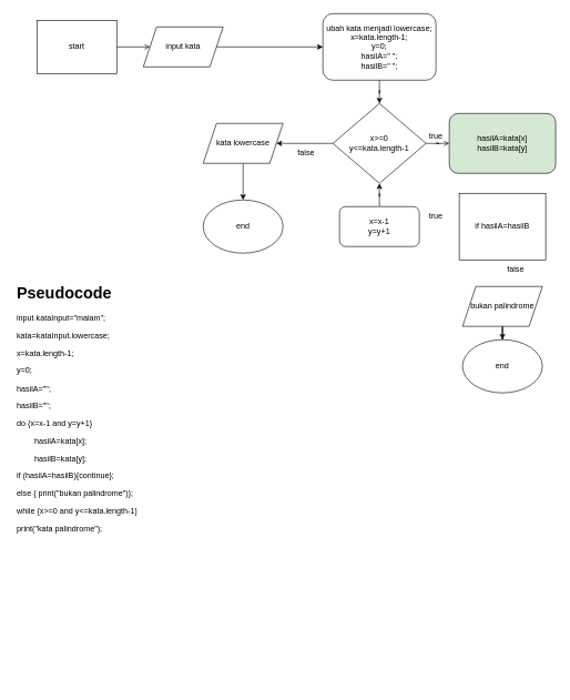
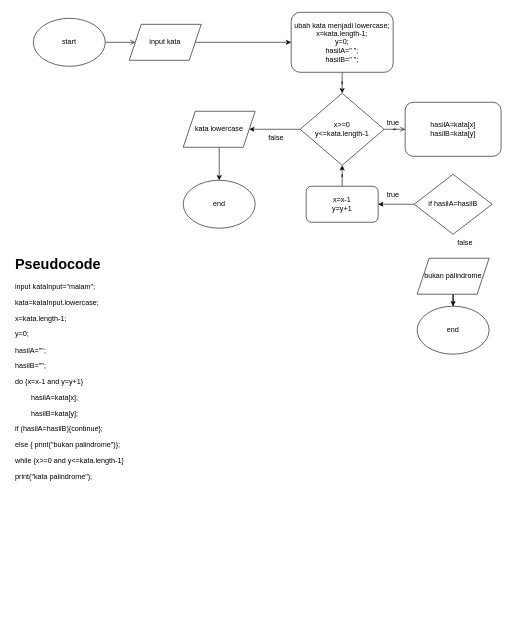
  <mxCell id="0" />
  <mxCell id="1" parent="0" />
  <mxCell id="2" value="" style="edgeStyle=orthogonalEdgeStyle;rounded=0;orthogonalLoop=1;jettySize=auto;html=1;endArrow=open;" edge="1" parent="1" source="3" target="5"><mxGeometry relative="1" as="geometry" /></mxCell>
- <mxCell id="3" value="start" style="whiteSpace=wrap;html=1;rounded=0;" vertex="1" parent="1"><mxGeometry x="55" y="30" width="120" height="80" as="geometry" /></mxCell>
+ <mxCell id="3" value="start" style="ellipse;whiteSpace=wrap;html=1;" vertex="1" parent="1"><mxGeometry x="55" y="30" width="120" height="80" as="geometry" /></mxCell>
  <mxCell id="4" style="edgeStyle=orthogonalEdgeStyle;rounded=0;orthogonalLoop=1;jettySize=auto;html=1;exitX=1;exitY=0.5;exitDx=0;exitDy=0;" edge="1" parent="1" source="5" target="7"><mxGeometry relative="1" as="geometry" /></mxCell>
  <mxCell id="5" value="input kata" style="shape=parallelogram;perimeter=parallelogramPerimeter;whiteSpace=wrap;html=1;fixedSize=1;" vertex="1" parent="1"><mxGeometry x="215" y="40" width="120" height="60" as="geometry" /></mxCell>
  <mxCell id="6" value="" style="edgeStyle=orthogonalEdgeStyle;rounded=0;orthogonalLoop=1;jettySize=auto;html=1;" edge="1" parent="1" source="7" target="10"><mxGeometry relative="1" as="geometry" /></mxCell>
  <mxCell id="7" value="ubah kata menjadi lowercase;&lt;br&gt;x=kata.length-1;&lt;br&gt;y=0;&lt;br&gt;hasilA=&quot; &quot;;&lt;br&gt;hasilB=&quot; &quot;;" style="rounded=1;whiteSpace=wrap;html=1;" vertex="1" parent="1"><mxGeometry x="485" y="20" width="170" height="100" as="geometry" /></mxCell>
  <mxCell id="8" value="" style="edgeStyle=orthogonalEdgeStyle;rounded=0;orthogonalLoop=1;jettySize=auto;html=1;endArrow=open;" edge="1" parent="1" source="10" target="11"><mxGeometry relative="1" as="geometry" /></mxCell>
  <mxCell id="9" value="" style="edgeStyle=orthogonalEdgeStyle;rounded=0;orthogonalLoop=1;jettySize=auto;html=1;" edge="1" parent="1" source="10" target="20"><mxGeometry relative="1" as="geometry" /></mxCell>
  <mxCell id="10" value="x&amp;gt;=0&lt;br&gt;y&amp;lt;=kata.length-1" style="rhombus;whiteSpace=wrap;html=1;" vertex="1" parent="1"><mxGeometry x="500" y="155" width="140" height="120" as="geometry" /></mxCell>
- <mxCell id="11" value="hasilA=kata[x]&lt;br&gt;hasilB=kata[y]" style="rounded=1;whiteSpace=wrap;html=1;fillColor=#d5e8d4;" vertex="1" parent="1"><mxGeometry x="675" y="170" width="160" height="90" as="geometry" /></mxCell>
- <mxCell id="13" value="if hasilA=hasilB" style="whiteSpace=wrap;html=1;rounded=0;" vertex="1" parent="1"><mxGeometry x="690" y="290" width="130" height="100" as="geometry" /></mxCell>
+ <mxCell id="11" value="hasilA=kata[x]&lt;br&gt;hasilB=kata[y]" style="rounded=1;whiteSpace=wrap;html=1;" vertex="1" parent="1"><mxGeometry x="675" y="170" width="160" height="90" as="geometry" /></mxCell>
+ <mxCell id="12" value="" style="edgeStyle=orthogonalEdgeStyle;rounded=0;orthogonalLoop=1;jettySize=auto;html=1;" edge="1" parent="1" source="13" target="15"><mxGeometry relative="1" as="geometry" /></mxCell>
+ <mxCell id="13" value="if hasilA=hasilB" style="rhombus;whiteSpace=wrap;html=1;" vertex="1" parent="1"><mxGeometry x="690" y="290" width="130" height="100" as="geometry" /></mxCell>
  <mxCell id="14" value="" style="edgeStyle=orthogonalEdgeStyle;rounded=0;orthogonalLoop=1;jettySize=auto;html=1;" edge="1" parent="1" source="15" target="10"><mxGeometry relative="1" as="geometry" /></mxCell>
  <mxCell id="15" value="x=x-1&lt;br&gt;y=y+1" style="rounded=1;whiteSpace=wrap;html=1;" vertex="1" parent="1"><mxGeometry x="510" y="310" width="120" height="60" as="geometry" /></mxCell>
  <mxCell id="16" value="" style="edgeStyle=orthogonalEdgeStyle;rounded=0;orthogonalLoop=1;jettySize=auto;html=1;" edge="1" parent="1" source="17" target="18"><mxGeometry relative="1" as="geometry" /></mxCell>
  <mxCell id="17" value="bukan palindrome" style="shape=parallelogram;perimeter=parallelogramPerimeter;whiteSpace=wrap;html=1;fixedSize=1;" vertex="1" parent="1"><mxGeometry x="695" y="430" width="120" height="60" as="geometry" /></mxCell>
  <mxCell id="18" value="end" style="ellipse;whiteSpace=wrap;html=1;" vertex="1" parent="1"><mxGeometry x="695" y="510" width="120" height="80" as="geometry" /></mxCell>
  <mxCell id="19" value="" style="edgeStyle=orthogonalEdgeStyle;rounded=0;orthogonalLoop=1;jettySize=auto;html=1;" edge="1" parent="1" source="20" target="21"><mxGeometry relative="1" as="geometry" /></mxCell>
  <mxCell id="20" value="kata lowercase" style="shape=parallelogram;perimeter=parallelogramPerimeter;whiteSpace=wrap;html=1;fixedSize=1;" vertex="1" parent="1"><mxGeometry x="305" y="185" width="120" height="60" as="geometry" /></mxCell>
  <mxCell id="21" value="end" style="ellipse;whiteSpace=wrap;html=1;" vertex="1" parent="1"><mxGeometry x="305" y="300" width="120" height="80" as="geometry" /></mxCell>
  <mxCell id="22" value="false" style="text;html=1;strokeColor=none;fillColor=none;align=center;verticalAlign=middle;whiteSpace=wrap;rounded=0;" vertex="1" parent="1"><mxGeometry x="430" y="215" width="60" height="30" as="geometry" /></mxCell>
  <mxCell id="23" value="true" style="text;html=1;strokeColor=none;fillColor=none;align=center;verticalAlign=middle;whiteSpace=wrap;rounded=0;" vertex="1" parent="1"><mxGeometry x="625" y="190" width="60" height="30" as="geometry" /></mxCell>
  <mxCell id="24" value="false" style="text;html=1;strokeColor=none;fillColor=none;align=center;verticalAlign=middle;whiteSpace=wrap;rounded=0;" vertex="1" parent="1"><mxGeometry x="745" y="390" width="60" height="30" as="geometry" /></mxCell>
  <mxCell id="25" value="true" style="text;html=1;strokeColor=none;fillColor=none;align=center;verticalAlign=middle;whiteSpace=wrap;rounded=0;" vertex="1" parent="1"><mxGeometry x="625" y="310" width="60" height="30" as="geometry" /></mxCell>
  <mxCell id="26" value="&lt;h1&gt;Pseudocode&lt;/h1&gt;&lt;p&gt;input kataInput=&quot;malam&quot;;&lt;/p&gt;&lt;p&gt;kata=kataInput.lowercase;&lt;/p&gt;&lt;p&gt;x=kata.length-1;&lt;/p&gt;&lt;p&gt;y=0;&lt;/p&gt;&lt;p&gt;hasilA=&quot;&quot;;&lt;/p&gt;&lt;p&gt;hasilB=&quot;&quot;;&lt;/p&gt;&lt;p&gt;do {x=x-1 and y=y+1}&lt;/p&gt;&lt;p&gt;&lt;span style=&quot;background-color: initial;&quot;&gt;&lt;span style=&quot;white-space: pre;&quot;&gt;&#09;&lt;/span&gt;hasilA=kata[x];&lt;/span&gt;&lt;/p&gt;&lt;p&gt;&lt;span style=&quot;background-color: initial;&quot;&gt;&lt;span style=&quot;white-space: pre;&quot;&gt;&#09;&lt;/span&gt;hasilB=kata[y];&lt;/span&gt;&lt;/p&gt;&lt;p&gt;&lt;span style=&quot;background-color: initial;&quot;&gt;if (hasilA=hasilB){continue};&lt;/span&gt;&lt;/p&gt;&lt;p&gt;&lt;span style=&quot;background-color: initial;&quot;&gt;else { print(&quot;bukan palindrome&quot;)};&lt;/span&gt;&lt;/p&gt;&lt;p&gt;&lt;span style=&quot;background-color: initial;&quot;&gt;while {x&amp;gt;=0 and y&amp;lt;=kata.length-1}&lt;/span&gt;&lt;/p&gt;&lt;p&gt;print(&quot;kata palindrome&quot;);&lt;/p&gt;" style="text;html=1;strokeColor=none;fillColor=none;spacing=5;spacingTop=-20;whiteSpace=wrap;overflow=hidden;rounded=0;" vertex="1" parent="1"><mxGeometry x="20" y="420" width="645" height="610" as="geometry" /></mxCell>
